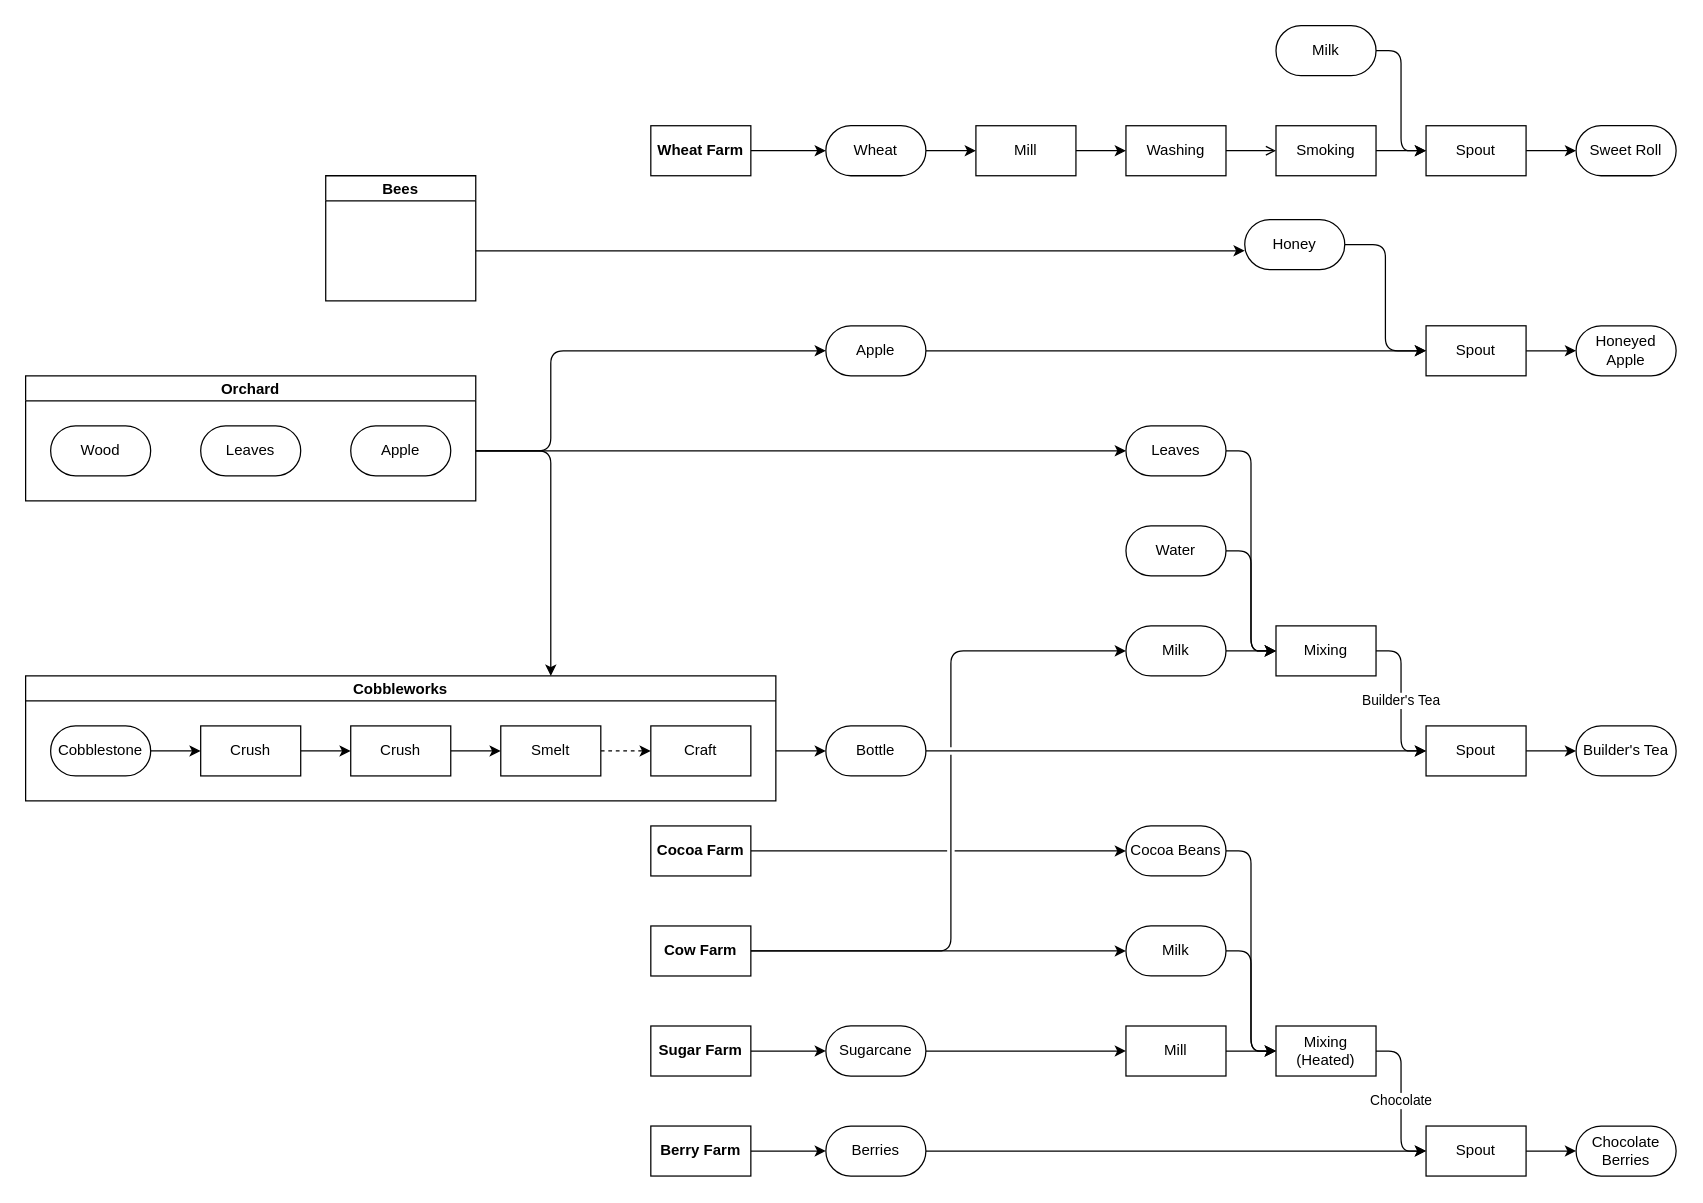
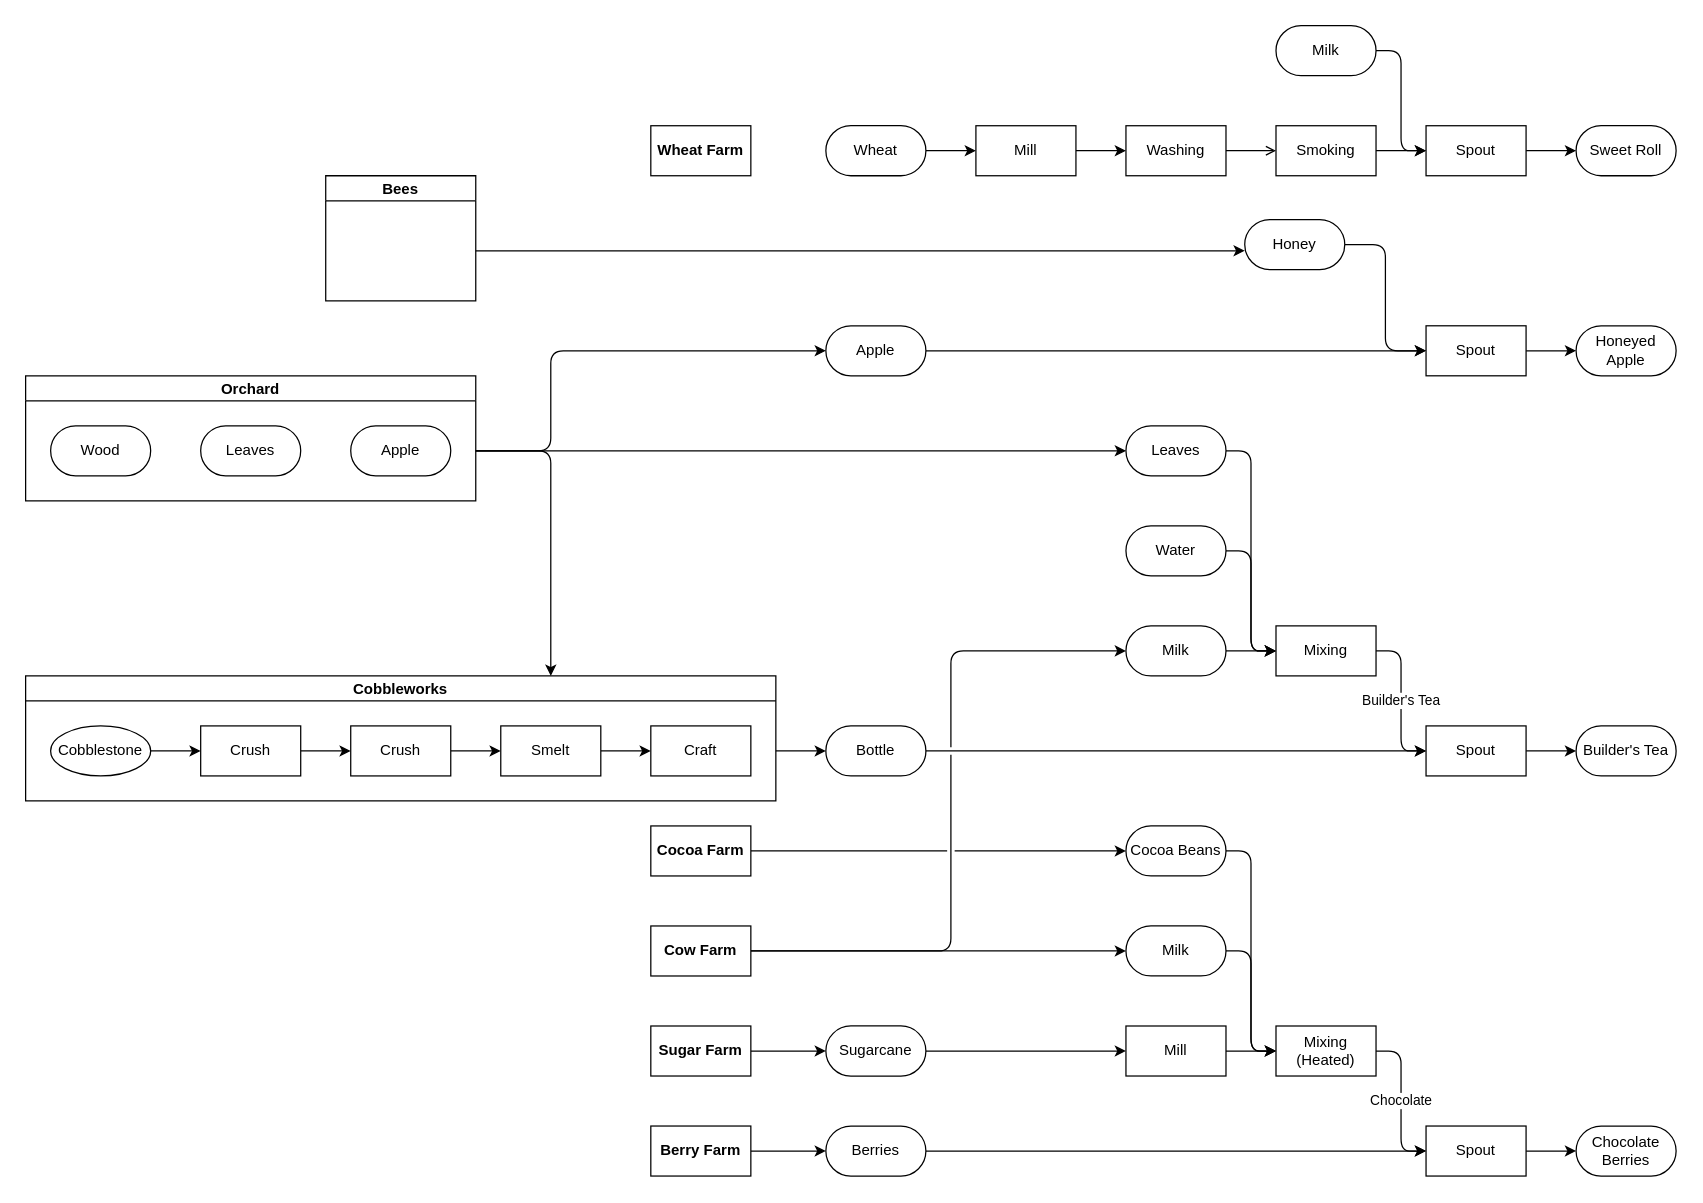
  <mxCell id="0" />
  <mxCell id="1" parent="0" />
  <mxCell id="2" value="Sweet Roll" style="rounded=1;whiteSpace=wrap;html=1;arcSize=50;" parent="1" vertex="1"><mxGeometry x="1260" y="100" width="80" height="40" as="geometry" /></mxCell>
  <mxCell id="3" value="" style="edgeStyle=orthogonalEdgeStyle;rounded=0;orthogonalLoop=1;jettySize=auto;html=1;jumpStyle=gap;" parent="1" source="4" target="2" edge="1"><mxGeometry relative="1" as="geometry" /></mxCell>
  <mxCell id="4" value="Spout" style="rounded=0;whiteSpace=wrap;html=1;" parent="1" vertex="1"><mxGeometry x="1140" y="100" width="80" height="40" as="geometry" /></mxCell>
  <mxCell id="5" style="edgeStyle=orthogonalEdgeStyle;orthogonalLoop=1;jettySize=auto;html=1;entryX=0;entryY=0.5;entryDx=0;entryDy=0;rounded=1;jumpStyle=gap;" parent="1" source="8" target="4" edge="1"><mxGeometry relative="1" as="geometry"><mxPoint x="1100" y="120" as="sourcePoint" /></mxGeometry></mxCell>
  <mxCell id="6" style="edgeStyle=orthogonalEdgeStyle;rounded=1;orthogonalLoop=1;jettySize=auto;html=1;jumpStyle=gap;" parent="1" source="7" target="4" edge="1"><mxGeometry relative="1" as="geometry"><Array as="points"><mxPoint x="1120" y="40" /><mxPoint x="1120" y="120" /></Array></mxGeometry></mxCell>
  <mxCell id="7" value="Milk" style="rounded=1;whiteSpace=wrap;html=1;arcSize=50;" parent="1" vertex="1"><mxGeometry x="1020" y="20" width="80" height="40" as="geometry" /></mxCell>
  <mxCell id="8" value="Smoking" style="rounded=0;whiteSpace=wrap;html=1;" parent="1" vertex="1"><mxGeometry x="1020" y="100" width="80" height="40" as="geometry" /></mxCell>
  <mxCell id="9" value="" style="edgeStyle=orthogonalEdgeStyle;rounded=1;orthogonalLoop=1;jettySize=auto;html=1;strokeColor=#000000;jumpStyle=gap;endArrow=open;" parent="1" source="10" target="8" edge="1"><mxGeometry relative="1" as="geometry" /></mxCell>
  <mxCell id="10" value="Washing" style="rounded=0;whiteSpace=wrap;html=1;" parent="1" vertex="1"><mxGeometry x="900" y="100" width="80" height="40" as="geometry" /></mxCell>
  <mxCell id="11" style="edgeStyle=orthogonalEdgeStyle;rounded=1;orthogonalLoop=1;jettySize=auto;html=1;strokeColor=#000000;jumpStyle=gap;" parent="1" source="12" target="14" edge="1"><mxGeometry relative="1" as="geometry" /></mxCell>
  <mxCell id="12" value="Wheat" style="rounded=1;whiteSpace=wrap;html=1;arcSize=50;" parent="1" vertex="1"><mxGeometry x="660" y="100" width="80" height="40" as="geometry" /></mxCell>
  <mxCell id="13" style="edgeStyle=orthogonalEdgeStyle;rounded=1;orthogonalLoop=1;jettySize=auto;html=1;strokeColor=#000000;jumpStyle=gap;" parent="1" source="14" target="10" edge="1"><mxGeometry relative="1" as="geometry" /></mxCell>
  <mxCell id="14" value="Mill" style="rounded=0;whiteSpace=wrap;html=1;" parent="1" vertex="1"><mxGeometry x="780" y="100" width="80" height="40" as="geometry" /></mxCell>
  <mxCell id="15" style="edgeStyle=orthogonalEdgeStyle;rounded=1;orthogonalLoop=1;jettySize=auto;html=1;strokeColor=#000000;jumpStyle=gap;" parent="1" source="16" target="21" edge="1"><mxGeometry relative="1" as="geometry" /></mxCell>
  <mxCell id="16" value="Spout" style="rounded=0;whiteSpace=wrap;html=1;" parent="1" vertex="1"><mxGeometry x="1140" y="900" width="80" height="40" as="geometry" /></mxCell>
  <mxCell id="17" style="edgeStyle=orthogonalEdgeStyle;rounded=1;orthogonalLoop=1;jettySize=auto;html=1;strokeColor=#000000;jumpStyle=gap;" parent="1" source="18" target="16" edge="1"><mxGeometry relative="1" as="geometry" /></mxCell>
  <mxCell id="18" value="Berries" style="rounded=1;whiteSpace=wrap;html=1;arcSize=50;" parent="1" vertex="1"><mxGeometry x="660" y="900" width="80" height="40" as="geometry" /></mxCell>
  <mxCell id="19" value="Chocolate" style="edgeStyle=orthogonalEdgeStyle;rounded=1;orthogonalLoop=1;jettySize=auto;html=1;entryX=0;entryY=0.5;entryDx=0;entryDy=0;strokeColor=#000000;jumpStyle=gap;" parent="1" source="20" target="16" edge="1"><mxGeometry relative="1" as="geometry" /></mxCell>
  <mxCell id="20" value="Mixing&lt;br&gt;(Heated)" style="rounded=0;whiteSpace=wrap;html=1;" parent="1" vertex="1"><mxGeometry x="1020" y="820" width="80" height="40" as="geometry" /></mxCell>
  <mxCell id="21" value="Chocolate Berries" style="rounded=1;whiteSpace=wrap;html=1;arcSize=50;" parent="1" vertex="1"><mxGeometry x="1260" y="900" width="80" height="40" as="geometry" /></mxCell>
  <mxCell id="22" style="edgeStyle=orthogonalEdgeStyle;rounded=1;orthogonalLoop=1;jettySize=auto;html=1;strokeColor=#000000;jumpStyle=gap;" parent="1" source="23" target="25" edge="1"><mxGeometry relative="1" as="geometry" /></mxCell>
  <mxCell id="23" value="Sugarcane" style="rounded=1;whiteSpace=wrap;html=1;arcSize=50;" parent="1" vertex="1"><mxGeometry x="660" y="820" width="80" height="40" as="geometry" /></mxCell>
  <mxCell id="24" style="edgeStyle=orthogonalEdgeStyle;rounded=1;orthogonalLoop=1;jettySize=auto;html=1;strokeColor=#000000;jumpStyle=gap;" parent="1" source="25" target="20" edge="1"><mxGeometry relative="1" as="geometry"><mxPoint x="900" y="840" as="targetPoint" /></mxGeometry></mxCell>
  <mxCell id="25" value="Mill" style="rounded=0;whiteSpace=wrap;html=1;" parent="1" vertex="1"><mxGeometry x="900" y="820" width="80" height="40" as="geometry" /></mxCell>
  <mxCell id="26" style="edgeStyle=orthogonalEdgeStyle;rounded=1;orthogonalLoop=1;jettySize=auto;html=1;entryX=0;entryY=0.5;entryDx=0;entryDy=0;strokeColor=#000000;jumpStyle=gap;" parent="1" source="27" target="20" edge="1"><mxGeometry relative="1" as="geometry" /></mxCell>
  <mxCell id="27" value="Milk" style="rounded=1;whiteSpace=wrap;html=1;arcSize=50;" parent="1" vertex="1"><mxGeometry x="900" y="740" width="80" height="40" as="geometry" /></mxCell>
  <mxCell id="28" style="edgeStyle=orthogonalEdgeStyle;rounded=1;orthogonalLoop=1;jettySize=auto;html=1;entryX=0;entryY=0.5;entryDx=0;entryDy=0;strokeColor=#000000;jumpStyle=gap;" parent="1" source="29" target="20" edge="1"><mxGeometry relative="1" as="geometry" /></mxCell>
  <mxCell id="29" value="Cocoa Beans" style="rounded=1;whiteSpace=wrap;html=1;arcSize=50;" parent="1" vertex="1"><mxGeometry x="900" y="660" width="80" height="40" as="geometry" /></mxCell>
  <mxCell id="30" style="edgeStyle=orthogonalEdgeStyle;rounded=1;orthogonalLoop=1;jettySize=auto;html=1;strokeColor=#000000;jumpStyle=gap;" parent="1" source="31" target="34" edge="1"><mxGeometry relative="1" as="geometry" /></mxCell>
  <mxCell id="31" value="Spout" style="rounded=0;whiteSpace=wrap;html=1;" parent="1" vertex="1"><mxGeometry x="1140" y="260" width="80" height="40" as="geometry" /></mxCell>
  <mxCell id="32" style="edgeStyle=orthogonalEdgeStyle;rounded=1;orthogonalLoop=1;jettySize=auto;html=1;strokeColor=#000000;jumpStyle=gap;" parent="1" source="33" target="31" edge="1"><mxGeometry relative="1" as="geometry" /></mxCell>
  <mxCell id="33" value="Apple" style="rounded=1;whiteSpace=wrap;html=1;arcSize=50;" parent="1" vertex="1"><mxGeometry x="660" y="260" width="80" height="40" as="geometry" /></mxCell>
  <mxCell id="34" value="Honeyed Apple" style="rounded=1;whiteSpace=wrap;html=1;arcSize=50;" parent="1" vertex="1"><mxGeometry x="1260" y="260" width="80" height="40" as="geometry" /></mxCell>
  <mxCell id="35" style="edgeStyle=orthogonalEdgeStyle;rounded=1;orthogonalLoop=1;jettySize=auto;html=1;entryX=0;entryY=0.5;entryDx=0;entryDy=0;strokeColor=#000000;jumpStyle=gap;" parent="1" source="36" target="31" edge="1"><mxGeometry relative="1" as="geometry" /></mxCell>
  <mxCell id="36" value="Honey" style="rounded=1;whiteSpace=wrap;html=1;arcSize=50;" parent="1" vertex="1"><mxGeometry x="995" y="175" width="80" height="40" as="geometry" /></mxCell>
  <mxCell id="37" value="" style="edgeStyle=orthogonalEdgeStyle;rounded=1;orthogonalLoop=1;jettySize=auto;html=1;strokeColor=#000000;jumpStyle=gap;" parent="1" source="38" target="49" edge="1"><mxGeometry relative="1" as="geometry" /></mxCell>
  <mxCell id="38" value="Spout" style="rounded=0;whiteSpace=wrap;html=1;" parent="1" vertex="1"><mxGeometry x="1140" y="580" width="80" height="40" as="geometry" /></mxCell>
  <mxCell id="39" value="" style="edgeStyle=orthogonalEdgeStyle;rounded=1;orthogonalLoop=1;jettySize=auto;html=1;strokeColor=#000000;jumpStyle=gap;" parent="1" source="40" target="38" edge="1"><mxGeometry relative="1" as="geometry" /></mxCell>
  <mxCell id="40" value="Bottle" style="rounded=1;whiteSpace=wrap;html=1;arcSize=50;" parent="1" vertex="1"><mxGeometry x="660" y="580" width="80" height="40" as="geometry" /></mxCell>
  <mxCell id="41" value="Builder's Tea" style="edgeStyle=orthogonalEdgeStyle;rounded=1;orthogonalLoop=1;jettySize=auto;html=1;entryX=0;entryY=0.5;entryDx=0;entryDy=0;strokeColor=#000000;jumpStyle=gap;" parent="1" source="42" target="38" edge="1"><mxGeometry relative="1" as="geometry" /></mxCell>
  <mxCell id="42" value="Mixing" style="rounded=0;whiteSpace=wrap;html=1;" parent="1" vertex="1"><mxGeometry x="1020" y="500" width="80" height="40" as="geometry" /></mxCell>
  <mxCell id="43" style="edgeStyle=orthogonalEdgeStyle;rounded=1;orthogonalLoop=1;jettySize=auto;html=1;entryX=0;entryY=0.5;entryDx=0;entryDy=0;strokeColor=#000000;jumpStyle=gap;" parent="1" source="44" target="42" edge="1"><mxGeometry relative="1" as="geometry" /></mxCell>
  <mxCell id="44" value="Leaves" style="rounded=1;whiteSpace=wrap;html=1;arcSize=50;" parent="1" vertex="1"><mxGeometry x="900" y="340" width="80" height="40" as="geometry" /></mxCell>
  <mxCell id="45" value="" style="edgeStyle=orthogonalEdgeStyle;rounded=1;orthogonalLoop=1;jettySize=auto;html=1;strokeColor=#000000;jumpStyle=gap;" parent="1" source="46" target="42" edge="1"><mxGeometry relative="1" as="geometry" /></mxCell>
  <mxCell id="46" value="Milk" style="rounded=1;whiteSpace=wrap;html=1;arcSize=50;" parent="1" vertex="1"><mxGeometry x="900" y="500" width="80" height="40" as="geometry" /></mxCell>
  <mxCell id="47" style="edgeStyle=orthogonalEdgeStyle;rounded=1;orthogonalLoop=1;jettySize=auto;html=1;entryX=0;entryY=0.5;entryDx=0;entryDy=0;strokeColor=#000000;jumpStyle=gap;" parent="1" source="48" target="42" edge="1"><mxGeometry relative="1" as="geometry" /></mxCell>
  <mxCell id="48" value="Water" style="rounded=1;whiteSpace=wrap;html=1;arcSize=50;" parent="1" vertex="1"><mxGeometry x="900" y="420" width="80" height="40" as="geometry" /></mxCell>
  <mxCell id="49" value="Builder's Tea" style="rounded=1;whiteSpace=wrap;html=1;arcSize=50;" parent="1" vertex="1"><mxGeometry x="1260" y="580" width="80" height="40" as="geometry" /></mxCell>
- <mxCell id="50" style="edgeStyle=orthogonalEdgeStyle;jumpStyle=gap;orthogonalLoop=1;jettySize=auto;html=1;" parent="1" source="51" target="12" edge="1"><mxGeometry relative="1" as="geometry" /></mxCell>
  <mxCell id="51" value="Wheat Farm" style="rounded=0;whiteSpace=wrap;html=1;fontStyle=1" parent="1" vertex="1"><mxGeometry x="520" y="100" width="80" height="40" as="geometry" /></mxCell>
  <mxCell id="52" style="edgeStyle=orthogonalEdgeStyle;rounded=1;orthogonalLoop=1;jettySize=auto;html=1;jumpStyle=gap;" parent="1" source="54" target="27" edge="1"><mxGeometry relative="1" as="geometry" /></mxCell>
  <mxCell id="53" style="edgeStyle=orthogonalEdgeStyle;rounded=1;orthogonalLoop=1;jettySize=auto;html=1;jumpStyle=gap;" parent="1" source="54" target="46" edge="1"><mxGeometry relative="1" as="geometry"><Array as="points"><mxPoint x="760" y="760" /><mxPoint x="760" y="520" /></Array></mxGeometry></mxCell>
  <mxCell id="54" value="Cow Farm" style="rounded=0;whiteSpace=wrap;html=1;fontStyle=1" parent="1" vertex="1"><mxGeometry x="520" y="740" width="80" height="40" as="geometry" /></mxCell>
  <mxCell id="55" style="edgeStyle=orthogonalEdgeStyle;rounded=1;orthogonalLoop=1;jettySize=auto;html=1;entryX=0;entryY=0.5;entryDx=0;entryDy=0;jumpStyle=gap;" parent="1" source="56" target="29" edge="1"><mxGeometry relative="1" as="geometry" /></mxCell>
  <mxCell id="56" value="Cocoa Farm" style="rounded=0;whiteSpace=wrap;html=1;fontStyle=1" parent="1" vertex="1"><mxGeometry x="520" y="660" width="80" height="40" as="geometry" /></mxCell>
  <mxCell id="57" style="edgeStyle=orthogonalEdgeStyle;jumpStyle=gap;orthogonalLoop=1;jettySize=auto;html=1;" parent="1" source="58" target="23" edge="1"><mxGeometry relative="1" as="geometry" /></mxCell>
  <mxCell id="58" value="Sugar Farm" style="rounded=0;whiteSpace=wrap;html=1;fontStyle=1" parent="1" vertex="1"><mxGeometry x="520" y="820" width="80" height="40" as="geometry" /></mxCell>
  <mxCell id="59" style="edgeStyle=orthogonalEdgeStyle;rounded=1;orthogonalLoop=1;jettySize=auto;html=1;jumpStyle=gap;" parent="1" source="60" target="18" edge="1"><mxGeometry relative="1" as="geometry" /></mxCell>
  <mxCell id="60" value="Berry Farm" style="rounded=0;whiteSpace=wrap;html=1;fontStyle=1" parent="1" vertex="1"><mxGeometry x="520" y="900" width="80" height="40" as="geometry" /></mxCell>
  <mxCell id="61" style="edgeStyle=orthogonalEdgeStyle;rounded=0;orthogonalLoop=1;jettySize=auto;html=1;jumpStyle=gap;" parent="1" source="62" target="40" edge="1"><mxGeometry relative="1" as="geometry"><Array as="points"><mxPoint x="630" y="600" /><mxPoint x="630" y="600" /></Array></mxGeometry></mxCell>
  <mxCell id="62" value="Cobbleworks" style="swimlane;startSize=20;" parent="1" vertex="1"><mxGeometry x="20" y="540" width="600" height="100" as="geometry" /></mxCell>
  <mxCell id="63" style="edgeStyle=orthogonalEdgeStyle;rounded=0;orthogonalLoop=1;jettySize=auto;html=1;jumpStyle=gap;" parent="62" source="64" target="66" edge="1"><mxGeometry relative="1" as="geometry" /></mxCell>
- <mxCell id="64" value="Cobblestone" style="rounded=1;whiteSpace=wrap;html=1;arcSize=50;" parent="62" vertex="1"><mxGeometry x="20" y="40" width="80" height="40" as="geometry" /></mxCell>
+ <mxCell id="64" value="Cobblestone" style="ellipse;whiteSpace=wrap;html=1;arcSize=50;" parent="62" vertex="1"><mxGeometry x="20" y="40" width="80" height="40" as="geometry" /></mxCell>
  <mxCell id="65" style="edgeStyle=orthogonalEdgeStyle;rounded=0;orthogonalLoop=1;jettySize=auto;html=1;jumpStyle=gap;" parent="62" source="66" target="68" edge="1"><mxGeometry relative="1" as="geometry" /></mxCell>
  <mxCell id="66" value="Crush" style="rounded=0;whiteSpace=wrap;html=1;" parent="62" vertex="1"><mxGeometry x="140" y="40" width="80" height="40" as="geometry" /></mxCell>
  <mxCell id="67" style="edgeStyle=orthogonalEdgeStyle;rounded=0;orthogonalLoop=1;jettySize=auto;html=1;jumpStyle=gap;" parent="62" source="68" target="70" edge="1"><mxGeometry relative="1" as="geometry" /></mxCell>
  <mxCell id="68" value="Crush" style="rounded=0;whiteSpace=wrap;html=1;" parent="62" vertex="1"><mxGeometry x="260" y="40" width="80" height="40" as="geometry" /></mxCell>
- <mxCell id="69" style="edgeStyle=orthogonalEdgeStyle;rounded=0;orthogonalLoop=1;jettySize=auto;html=1;jumpStyle=gap;dashed=1;" parent="62" source="70" target="71" edge="1"><mxGeometry relative="1" as="geometry" /></mxCell>
+ <mxCell id="69" style="edgeStyle=orthogonalEdgeStyle;rounded=0;orthogonalLoop=1;jettySize=auto;html=1;jumpStyle=gap;" parent="62" source="70" target="71" edge="1"><mxGeometry relative="1" as="geometry" /></mxCell>
  <mxCell id="70" value="Smelt" style="rounded=0;whiteSpace=wrap;html=1;" parent="62" vertex="1"><mxGeometry x="380" y="40" width="80" height="40" as="geometry" /></mxCell>
  <mxCell id="71" value="Craft" style="rounded=0;whiteSpace=wrap;html=1;" parent="62" vertex="1"><mxGeometry x="500" y="40" width="80" height="40" as="geometry" /></mxCell>
  <mxCell id="72" style="edgeStyle=orthogonalEdgeStyle;rounded=1;orthogonalLoop=1;jettySize=auto;html=1;jumpStyle=gap;" parent="1" source="75" target="33" edge="1"><mxGeometry relative="1" as="geometry"><Array as="points"><mxPoint x="440" y="360" /><mxPoint x="440" y="280" /></Array></mxGeometry></mxCell>
  <mxCell id="73" style="edgeStyle=orthogonalEdgeStyle;rounded=1;orthogonalLoop=1;jettySize=auto;html=1;jumpStyle=gap;" parent="1" source="75" target="44" edge="1"><mxGeometry relative="1" as="geometry"><Array as="points"><mxPoint x="710" y="360" /><mxPoint x="710" y="360" /></Array></mxGeometry></mxCell>
  <mxCell id="74" style="edgeStyle=orthogonalEdgeStyle;jumpStyle=gap;orthogonalLoop=1;jettySize=auto;html=1;" parent="1" source="75" target="62" edge="1"><mxGeometry relative="1" as="geometry"><Array as="points"><mxPoint x="440" y="360" /></Array></mxGeometry></mxCell>
  <mxCell id="75" value="Orchard" style="swimlane;startSize=20;" parent="1" vertex="1"><mxGeometry x="20" y="300" width="360" height="100" as="geometry" /></mxCell>
  <mxCell id="76" value="Apple" style="rounded=1;whiteSpace=wrap;html=1;arcSize=50;" parent="75" vertex="1"><mxGeometry x="260" y="40" width="80" height="40" as="geometry" /></mxCell>
  <mxCell id="77" value="Wood" style="rounded=1;whiteSpace=wrap;html=1;arcSize=50;" parent="75" vertex="1"><mxGeometry x="20" y="40" width="80" height="40" as="geometry" /></mxCell>
  <mxCell id="78" value="Leaves" style="rounded=1;whiteSpace=wrap;html=1;arcSize=50;" parent="75" vertex="1"><mxGeometry x="140" y="40" width="80" height="40" as="geometry" /></mxCell>
  <mxCell id="79" style="edgeStyle=orthogonalEdgeStyle;jumpStyle=gap;orthogonalLoop=1;jettySize=auto;html=1;" parent="1" source="80" target="36" edge="1"><mxGeometry relative="1" as="geometry"><Array as="points"><mxPoint x="540" y="200" /><mxPoint x="540" y="200" /></Array></mxGeometry></mxCell>
  <mxCell id="80" value="Bees" style="swimlane;startSize=20;" parent="1" vertex="1"><mxGeometry x="260" y="140" width="120" height="100" as="geometry" /></mxCell>
